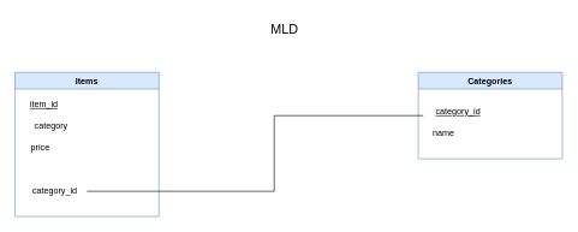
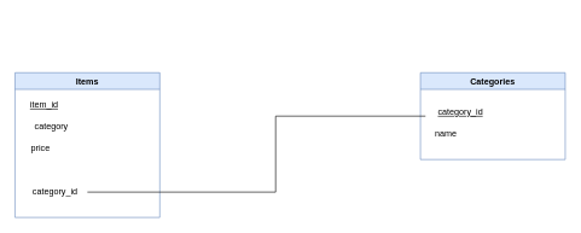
  <mxCell id="0" />
  <mxCell id="1" parent="0" />
  <mxCell id="2" value="Items" style="swimlane;whiteSpace=wrap;html=1;fillColor=#dae8fc;strokeColor=#6c8ebf;" vertex="1" parent="1"><mxGeometry x="20" y="100" width="200" height="200" as="geometry" /></mxCell>
  <mxCell id="3" value="&lt;u&gt;item_id&lt;/u&gt;" style="text;html=1;align=center;verticalAlign=middle;resizable=0;points=[];autosize=1;strokeColor=none;fillColor=none;" vertex="1" parent="2"><mxGeometry x="10" y="30" width="60" height="30" as="geometry" /></mxCell>
  <mxCell id="4" value="category" style="text;html=1;align=center;verticalAlign=middle;resizable=0;points=[];autosize=1;strokeColor=none;fillColor=none;" vertex="1" parent="2"><mxGeometry x="10" y="60" width="80" height="30" as="geometry" /></mxCell>
  <mxCell id="5" value="category_id" style="text;html=1;align=center;verticalAlign=middle;resizable=0;points=[];autosize=1;strokeColor=none;fillColor=none;" vertex="1" parent="2"><mxGeometry x="10" y="150" width="90" height="30" as="geometry" /></mxCell>
  <mxCell id="6" value="price" style="text;html=1;align=center;verticalAlign=middle;resizable=0;points=[];autosize=1;strokeColor=none;fillColor=none;" vertex="1" parent="2"><mxGeometry x="10" y="90" width="50" height="30" as="geometry" /></mxCell>
- <mxCell id="7" value="&lt;font style=&quot;font-size: 18px;&quot;&gt;MLD&lt;/font&gt;" style="text;html=1;align=center;verticalAlign=middle;resizable=0;points=[];autosize=1;strokeColor=none;fillColor=none;" vertex="1" parent="1"><mxGeometry x="364" y="20" width="60" height="40" as="geometry" /></mxCell>
  <mxCell id="8" value="Categories" style="swimlane;whiteSpace=wrap;html=1;fontSize=12;fillColor=#dae8fc;strokeColor=#6c8ebf;" vertex="1" parent="1"><mxGeometry x="580" y="100" width="200" height="120" as="geometry" /></mxCell>
  <mxCell id="9" value="&lt;u&gt;category_id&lt;/u&gt;" style="text;html=1;align=center;verticalAlign=middle;resizable=0;points=[];autosize=1;strokeColor=none;fillColor=none;fontSize=12;" vertex="1" parent="8"><mxGeometry x="10" y="40" width="90" height="30" as="geometry" /></mxCell>
  <mxCell id="10" value="name" style="text;html=1;align=center;verticalAlign=middle;resizable=0;points=[];autosize=1;strokeColor=none;fillColor=none;fontSize=12;" vertex="1" parent="8"><mxGeometry x="10" y="70" width="50" height="30" as="geometry" /></mxCell>
  <mxCell id="11" style="edgeStyle=orthogonalEdgeStyle;rounded=0;orthogonalLoop=1;jettySize=auto;html=1;fontSize=12;endArrow=none;endFill=0;" edge="1" parent="1" source="5"><mxGeometry relative="1" as="geometry"><mxPoint x="587" y="160" as="targetPoint" /><Array as="points"><mxPoint x="380" y="265" /><mxPoint x="380" y="160" /><mxPoint x="587" y="160" /></Array></mxGeometry></mxCell>
